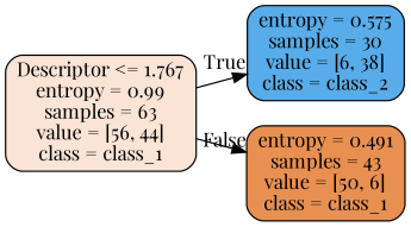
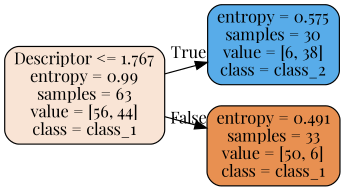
  digraph {
    rankdir=LR
    fontname="Playfair Display"
    node [color=black fontname="Playfair Display" shape=box style="filled, rounded"]
    edge [fontname="Playfair Display" labeldistance=2.5]
    n1 [fillcolor="#f9e4d5" label="Descriptor <= 1.767\nentropy = 0.99\nsamples = 63\nvalue = [56, 44]\nclass = class_1"]
    n2 [fillcolor="#58ace9" label="entropy = 0.575\nsamples = 30\nvalue = [6, 38]\nclass = class_2"]
-   n3 [fillcolor="#e89051" label="entropy = 0.491\nsamples = 43\nvalue = [50, 6]\nclass = class_1"]
+   n3 [fillcolor="#e89051" label="entropy = 0.491\nsamples = 33\nvalue = [50, 6]\nclass = class_1"]
    n1 -> n2 [headlabel=True labelangle=45]
    n1 -> n3 [headlabel=False labelangle=-45]
  }
